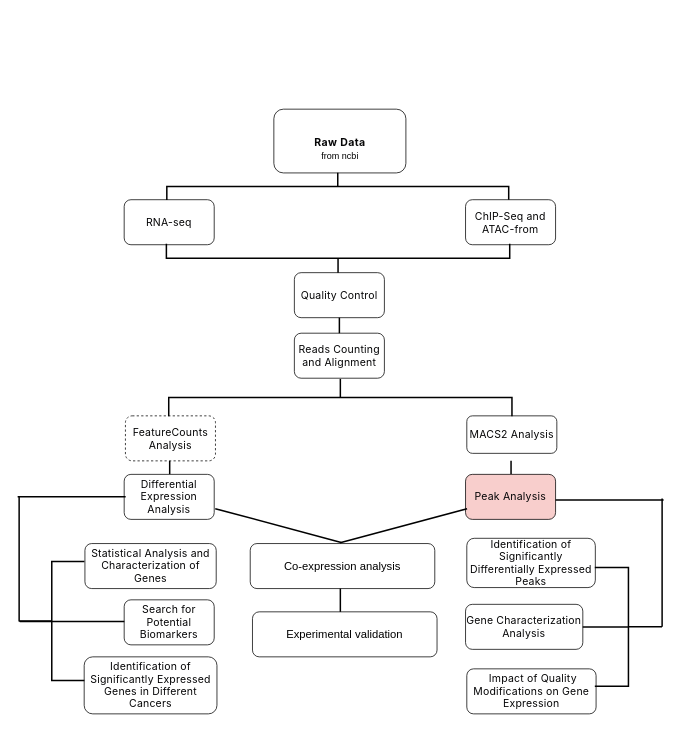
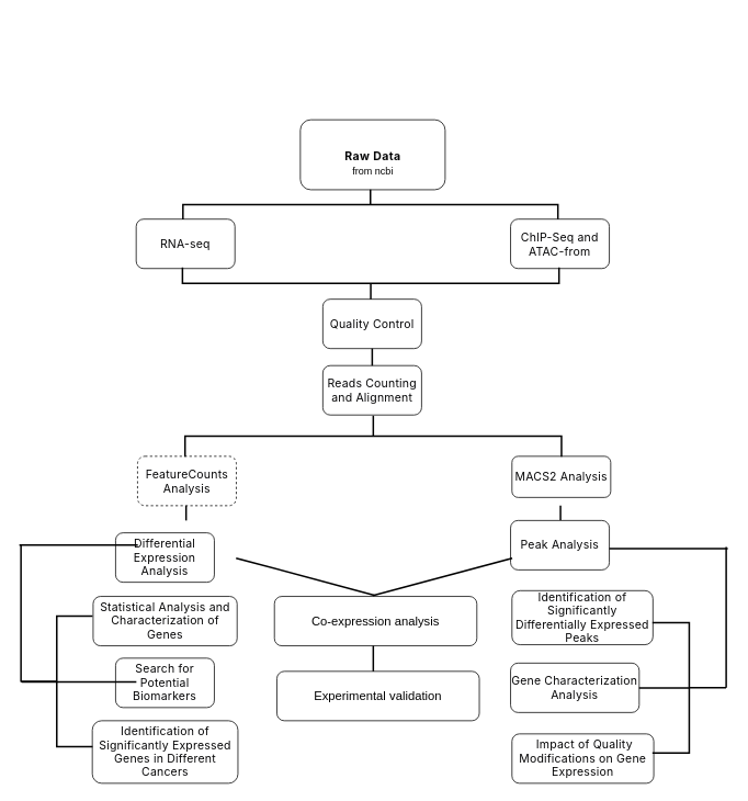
  <mxCell id="0" />
  <mxCell id="1" parent="0" />
  <mxCell id="2" value="&lt;h3 style=&quot;box-sizing: inherit; color: rgb(6, 6, 7); margin-bottom: 0px; font-size: 14px; line-height: 24px; margin-top: 1.14em; font-family: -apple-system, blinkmacsystemfont, &amp;quot;Helvetica Neue&amp;quot;, helvetica, &amp;quot;segoe ui&amp;quot;, arial, roboto, &amp;quot;PingFang SC&amp;quot;, miui, &amp;quot;Hiragino Sans GB&amp;quot;, &amp;quot;Microsoft Yahei&amp;quot;, sans-serif; letter-spacing: 0.5px; text-align: start;&quot;&gt;Raw Data&lt;/h3&gt;&lt;div&gt;from ncbi&lt;/div&gt;" style="rounded=1;whiteSpace=wrap;html=1;labelBackgroundColor=none;" vertex="1" parent="1"><mxGeometry x="364.5" y="145" width="176" height="85" as="geometry" /></mxCell>
  <mxCell id="3" value="&lt;span style=&quot;color: rgb(6, 6, 7); font-family: -apple-system, blinkmacsystemfont, &amp;quot;Helvetica Neue&amp;quot;, helvetica, &amp;quot;segoe ui&amp;quot;, arial, roboto, &amp;quot;PingFang SC&amp;quot;, miui, &amp;quot;Hiragino Sans GB&amp;quot;, &amp;quot;Microsoft Yahei&amp;quot;, sans-serif; font-size: 14px; letter-spacing: 0.25px; text-align: start; white-space-collapse: preserve;&quot;&gt;RNA-seq&lt;/span&gt;" style="rounded=1;whiteSpace=wrap;html=1;" vertex="1" parent="1"><mxGeometry x="165" y="265.7" width="120" height="60" as="geometry" /></mxCell>
  <mxCell id="4" value="" style="strokeWidth=2;html=1;shape=mxgraph.flowchart.annotation_2;align=left;labelPosition=right;pointerEvents=1;rotation=90;" vertex="1" parent="1"><mxGeometry x="431.64" y="20.12" width="36.08" height="455.68" as="geometry" /></mxCell>
  <mxCell id="5" value="&lt;span style=&quot;color: rgb(6, 6, 7); font-family: -apple-system, blinkmacsystemfont, &amp;quot;Helvetica Neue&amp;quot;, helvetica, &amp;quot;segoe ui&amp;quot;, arial, roboto, &amp;quot;PingFang SC&amp;quot;, miui, &amp;quot;Hiragino Sans GB&amp;quot;, &amp;quot;Microsoft Yahei&amp;quot;, sans-serif; font-size: 14px; letter-spacing: 0.25px; text-align: start; white-space-collapse: preserve;&quot;&gt;Quality Control&lt;/span&gt;" style="rounded=1;whiteSpace=wrap;html=1;" vertex="1" parent="1"><mxGeometry x="391.84" y="362.93" width="120" height="60" as="geometry" /></mxCell>
  <mxCell id="6" value="&lt;span style=&quot;color: rgb(6, 6, 7); font-family: -apple-system, blinkmacsystemfont, &amp;quot;Helvetica Neue&amp;quot;, helvetica, &amp;quot;segoe ui&amp;quot;, arial, roboto, &amp;quot;PingFang SC&amp;quot;, miui, &amp;quot;Hiragino Sans GB&amp;quot;, &amp;quot;Microsoft Yahei&amp;quot;, sans-serif; font-size: 14px; letter-spacing: 0.25px; text-align: start; white-space-collapse: preserve;&quot;&gt;Reads Counting and Alignment&lt;/span&gt;" style="rounded=1;whiteSpace=wrap;html=1;" vertex="1" parent="1"><mxGeometry x="391.84" y="443.61" width="120" height="60" as="geometry" /></mxCell>
  <mxCell id="7" value="&lt;span style=&quot;color: rgb(6, 6, 7); font-family: -apple-system, blinkmacsystemfont, &amp;quot;Helvetica Neue&amp;quot;, helvetica, &amp;quot;segoe ui&amp;quot;, arial, roboto, &amp;quot;PingFang SC&amp;quot;, miui, &amp;quot;Hiragino Sans GB&amp;quot;, &amp;quot;Microsoft Yahei&amp;quot;, sans-serif; font-size: 14px; letter-spacing: 0.25px; text-align: start; white-space-collapse: preserve;&quot;&gt;FeatureCounts Analysis&lt;/span&gt;" style="rounded=1;whiteSpace=wrap;html=1;dashed=1;" vertex="1" parent="1"><mxGeometry x="166.68" y="553.77" width="120" height="60" as="geometry" /></mxCell>
  <mxCell id="8" value="&lt;span style=&quot;color: rgb(6, 6, 7); font-family: -apple-system, blinkmacsystemfont, &amp;quot;Helvetica Neue&amp;quot;, helvetica, &amp;quot;segoe ui&amp;quot;, arial, roboto, &amp;quot;PingFang SC&amp;quot;, miui, &amp;quot;Hiragino Sans GB&amp;quot;, &amp;quot;Microsoft Yahei&amp;quot;, sans-serif; font-size: 14px; letter-spacing: 0.25px; text-align: start; white-space-collapse: preserve;&quot;&gt;ChIP-Seq and ATAC-from&lt;/span&gt;" style="rounded=1;whiteSpace=wrap;html=1;labelBackgroundColor=none;" vertex="1" parent="1"><mxGeometry x="620" y="265.7" width="120" height="60" as="geometry" /></mxCell>
  <mxCell id="9" value="&lt;span style=&quot;color: rgb(6, 6, 7); font-family: -apple-system, blinkmacsystemfont, &amp;quot;Helvetica Neue&amp;quot;, helvetica, &amp;quot;segoe ui&amp;quot;, arial, roboto, &amp;quot;PingFang SC&amp;quot;, miui, &amp;quot;Hiragino Sans GB&amp;quot;, &amp;quot;Microsoft Yahei&amp;quot;, sans-serif; font-size: 14px; font-style: normal; font-variant-ligatures: normal; font-variant-caps: normal; font-weight: 400; letter-spacing: 0.25px; orphans: 2; text-align: start; text-indent: 0px; text-transform: none; widows: 2; word-spacing: 0px; -webkit-text-stroke-width: 0px; white-space: pre-wrap; background-color: rgb(255, 255, 255); text-decoration-thickness: initial; text-decoration-style: initial; text-decoration-color: initial; display: inline !important; float: none;&quot;&gt;MACS2 Analysis&lt;/span&gt;" style="rounded=1;whiteSpace=wrap;html=1;labelBackgroundColor=none;" vertex="1" parent="1"><mxGeometry x="621.68" y="553.77" width="120" height="50" as="geometry" /></mxCell>
  <mxCell id="10" value="&lt;span style=&quot;color: rgb(6, 6, 7); font-family: -apple-system, blinkmacsystemfont, &amp;quot;Helvetica Neue&amp;quot;, helvetica, &amp;quot;segoe ui&amp;quot;, arial, roboto, &amp;quot;PingFang SC&amp;quot;, miui, &amp;quot;Hiragino Sans GB&amp;quot;, &amp;quot;Microsoft Yahei&amp;quot;, sans-serif; font-size: 14px; letter-spacing: 0.25px; text-align: start; white-space-collapse: preserve;&quot;&gt;Gene Characterization Analysis&lt;/span&gt;" style="rounded=1;whiteSpace=wrap;html=1;" vertex="1" parent="1"><mxGeometry x="620" y="805" width="156.31" height="60" as="geometry" /></mxCell>
  <mxCell id="11" value="&lt;span style=&quot;color: rgb(6, 6, 7); font-family: -apple-system, blinkmacsystemfont, &amp;quot;Helvetica Neue&amp;quot;, helvetica, &amp;quot;segoe ui&amp;quot;, arial, roboto, &amp;quot;PingFang SC&amp;quot;, miui, &amp;quot;Hiragino Sans GB&amp;quot;, &amp;quot;Microsoft Yahei&amp;quot;, sans-serif; font-size: 14px; letter-spacing: 0.25px; text-align: start; white-space-collapse: preserve;&quot;&gt;Identification of Significantly Differentially Expressed Peaks&lt;/span&gt;" style="rounded=1;whiteSpace=wrap;html=1;" vertex="1" parent="1"><mxGeometry x="621.68" y="717" width="171.32" height="65.65" as="geometry" /></mxCell>
  <mxCell id="12" value="&lt;span style=&quot;color: rgb(6, 6, 7); font-family: -apple-system, blinkmacsystemfont, &amp;quot;Helvetica Neue&amp;quot;, helvetica, &amp;quot;segoe ui&amp;quot;, arial, roboto, &amp;quot;PingFang SC&amp;quot;, miui, &amp;quot;Hiragino Sans GB&amp;quot;, &amp;quot;Microsoft Yahei&amp;quot;, sans-serif; font-size: 14px; letter-spacing: 0.25px; text-align: start; white-space-collapse: preserve;&quot;&gt; Impact of Quality Modifications on Gene Expression&lt;/span&gt;" style="rounded=1;whiteSpace=wrap;html=1;" vertex="1" parent="1"><mxGeometry x="621.68" y="891" width="172.31" height="60" as="geometry" /></mxCell>
  <mxCell id="13" value="&lt;span style=&quot;color: rgb(6, 6, 7); font-family: -apple-system, blinkmacsystemfont, &amp;quot;Helvetica Neue&amp;quot;, helvetica, &amp;quot;segoe ui&amp;quot;, arial, roboto, &amp;quot;PingFang SC&amp;quot;, miui, &amp;quot;Hiragino Sans GB&amp;quot;, &amp;quot;Microsoft Yahei&amp;quot;, sans-serif; font-size: 14px; letter-spacing: 0.25px; text-align: start; white-space-collapse: preserve;&quot;&gt;Statistical Analysis and Characterization of Genes&lt;/span&gt;" style="rounded=1;whiteSpace=wrap;html=1;" vertex="1" parent="1"><mxGeometry x="112.68" y="724" width="175" height="60" as="geometry" /></mxCell>
- <mxCell id="14" value="&lt;span style=&quot;color: rgb(6, 6, 7); font-family: -apple-system, blinkmacsystemfont, &amp;quot;Helvetica Neue&amp;quot;, helvetica, &amp;quot;segoe ui&amp;quot;, arial, roboto, &amp;quot;PingFang SC&amp;quot;, miui, &amp;quot;Hiragino Sans GB&amp;quot;, &amp;quot;Microsoft Yahei&amp;quot;, sans-serif; font-size: 14px; letter-spacing: 0.25px; text-align: start; white-space-collapse: preserve;&quot;&gt;Search for Potential Biomarkers&lt;/span&gt;" style="rounded=1;whiteSpace=wrap;html=1;" vertex="1" parent="1"><mxGeometry x="165" y="799" width="120" height="60" as="geometry" /></mxCell>
+ <mxCell id="14" value="&lt;span style=&quot;color: rgb(6, 6, 7); font-family: -apple-system, blinkmacsystemfont, &amp;quot;Helvetica Neue&amp;quot;, helvetica, &amp;quot;segoe ui&amp;quot;, arial, roboto, &amp;quot;PingFang SC&amp;quot;, miui, &amp;quot;Hiragino Sans GB&amp;quot;, &amp;quot;Microsoft Yahei&amp;quot;, sans-serif; font-size: 14px; letter-spacing: 0.25px; text-align: start; white-space-collapse: preserve;&quot;&gt;Search for Potential Biomarkers&lt;/span&gt;" style="rounded=1;whiteSpace=wrap;html=1;" vertex="1" parent="1"><mxGeometry x="140" y="799" width="120" height="60" as="geometry" /></mxCell>
  <mxCell id="15" value="&lt;span style=&quot;color: rgb(6, 6, 7); font-family: -apple-system, blinkmacsystemfont, &amp;quot;Helvetica Neue&amp;quot;, helvetica, &amp;quot;segoe ui&amp;quot;, arial, roboto, &amp;quot;PingFang SC&amp;quot;, miui, &amp;quot;Hiragino Sans GB&amp;quot;, &amp;quot;Microsoft Yahei&amp;quot;, sans-serif; font-size: 14px; letter-spacing: 0.25px; text-align: start; white-space-collapse: preserve;&quot;&gt;Identification of Significantly Expressed Genes in Different Cancers&lt;/span&gt;" style="rounded=1;whiteSpace=wrap;html=1;" vertex="1" parent="1"><mxGeometry x="111.68" y="875" width="177" height="76" as="geometry" /></mxCell>
  <mxCell id="16" value="" style="line;strokeWidth=2;direction=south;html=1;perimeter=backbonePerimeter;points=[];outlineConnect=0;" vertex="1" parent="1"><mxGeometry x="446.84" y="422.93" width="10" height="20.68" as="geometry" /></mxCell>
  <mxCell id="17" value="" style="line;strokeWidth=2;direction=south;html=1;perimeter=backbonePerimeter;points=[];outlineConnect=0;" vertex="1" parent="1"><mxGeometry x="220.66" y="613.77" width="10" height="18" as="geometry" /></mxCell>
  <mxCell id="18" value="" style="line;strokeWidth=2;direction=south;html=1;perimeter=backbonePerimeter;points=[];outlineConnect=0;" vertex="1" parent="1"><mxGeometry x="675.66" y="613.77" width="10" height="18" as="geometry" /></mxCell>
- <mxCell id="19" value="&lt;span style=&quot;color: rgb(6, 6, 7); font-family: -apple-system, blinkmacsystemfont, &amp;quot;Helvetica Neue&amp;quot;, helvetica, &amp;quot;segoe ui&amp;quot;, arial, roboto, &amp;quot;PingFang SC&amp;quot;, miui, &amp;quot;Hiragino Sans GB&amp;quot;, &amp;quot;Microsoft Yahei&amp;quot;, sans-serif; font-size: 14px; letter-spacing: 0.25px; text-align: start; white-space-collapse: preserve;&quot;&gt;Peak Analysis&lt;/span&gt;" style="rounded=1;whiteSpace=wrap;html=1;labelBackgroundColor=none;fillColor=#f8cecc;" vertex="1" parent="1"><mxGeometry x="620" y="631.77" width="120" height="60" as="geometry" /></mxCell>
- <mxCell id="20" value="&lt;span style=&quot;color: rgb(6, 6, 7); font-family: -apple-system, blinkmacsystemfont, &amp;quot;Helvetica Neue&amp;quot;, helvetica, &amp;quot;segoe ui&amp;quot;, arial, roboto, &amp;quot;PingFang SC&amp;quot;, miui, &amp;quot;Hiragino Sans GB&amp;quot;, &amp;quot;Microsoft Yahei&amp;quot;, sans-serif; font-size: 14px; letter-spacing: 0.25px; text-align: start; white-space-collapse: preserve;&quot;&gt;Differential Expression Analysis&lt;/span&gt;" style="rounded=1;whiteSpace=wrap;html=1;" vertex="1" parent="1"><mxGeometry x="165" y="631.77" width="120" height="60" as="geometry" /></mxCell>
+ <mxCell id="19" value="&lt;span style=&quot;color: rgb(6, 6, 7); font-family: -apple-system, blinkmacsystemfont, &amp;quot;Helvetica Neue&amp;quot;, helvetica, &amp;quot;segoe ui&amp;quot;, arial, roboto, &amp;quot;PingFang SC&amp;quot;, miui, &amp;quot;Hiragino Sans GB&amp;quot;, &amp;quot;Microsoft Yahei&amp;quot;, sans-serif; font-size: 14px; letter-spacing: 0.25px; text-align: start; white-space-collapse: preserve;&quot;&gt;Peak Analysis&lt;/span&gt;" style="rounded=1;whiteSpace=wrap;html=1;labelBackgroundColor=none;" vertex="1" parent="1"><mxGeometry x="620" y="631.77" width="120" height="60" as="geometry" /></mxCell>
+ <mxCell id="20" value="&lt;span style=&quot;color: rgb(6, 6, 7); font-family: -apple-system, blinkmacsystemfont, &amp;quot;Helvetica Neue&amp;quot;, helvetica, &amp;quot;segoe ui&amp;quot;, arial, roboto, &amp;quot;PingFang SC&amp;quot;, miui, &amp;quot;Hiragino Sans GB&amp;quot;, &amp;quot;Microsoft Yahei&amp;quot;, sans-serif; font-size: 14px; letter-spacing: 0.25px; text-align: start; white-space-collapse: preserve;&quot;&gt;Differential Expression Analysis&lt;/span&gt;" style="rounded=1;whiteSpace=wrap;html=1;" vertex="1" parent="1"><mxGeometry x="140" y="646.77" width="120" height="60" as="geometry" /></mxCell>
  <mxCell id="21" value="" style="strokeWidth=2;html=1;shape=mxgraph.flowchart.annotation_2;align=left;labelPosition=right;pointerEvents=1;rotation=-90;" vertex="1" parent="1"><mxGeometry x="430.69" y="115" width="38.76" height="457.62" as="geometry" /></mxCell>
  <mxCell id="22" value="" style="strokeWidth=2;html=1;shape=mxgraph.flowchart.annotation_2;align=left;labelPosition=right;pointerEvents=1;rotation=90;" vertex="1" parent="1"><mxGeometry x="428.28" y="300.64" width="49.69" height="457.48" as="geometry" /></mxCell>
  <mxCell id="23" value="&lt;font style=&quot;font-size: 15px;&quot;&gt;Co-expression analysis&lt;/font&gt;" style="rounded=1;whiteSpace=wrap;html=1;" vertex="1" parent="1"><mxGeometry x="333" y="724" width="246" height="60" as="geometry" /></mxCell>
  <mxCell id="24" value="&lt;font style=&quot;font-size: 15px;&quot;&gt;Experimental validation&lt;/font&gt;" style="rounded=1;whiteSpace=wrap;html=1;" vertex="1" parent="1"><mxGeometry x="336" y="815" width="246" height="60" as="geometry" /></mxCell>
  <mxCell id="25" value="" style="line;strokeWidth=2;direction=south;html=1;perimeter=backbonePerimeter;points=[];outlineConnect=0;" vertex="1" parent="1"><mxGeometry x="448.13" y="784" width="10" height="31" as="geometry" /></mxCell>
  <mxCell id="26" value="" style="line;strokeWidth=2;direction=south;html=1;perimeter=backbonePerimeter;points=[];outlineConnect=0;rotation=75;" vertex="1" parent="1"><mxGeometry x="532.44" y="612.57" width="10" height="175.23" as="geometry" /></mxCell>
  <mxCell id="27" value="" style="line;strokeWidth=2;direction=south;html=1;perimeter=backbonePerimeter;points=[];outlineConnect=0;rotation=105;" vertex="1" parent="1"><mxGeometry x="365.35" y="613.11" width="10" height="173.77" as="geometry" /></mxCell>
  <mxCell id="28" value="" style="line;strokeWidth=2;direction=south;html=1;perimeter=backbonePerimeter;points=[];outlineConnect=0;rotation=90;" vertex="1" parent="1"><mxGeometry x="807" y="594" width="10" height="144" as="geometry" /></mxCell>
  <mxCell id="29" value="" style="line;strokeWidth=2;direction=south;html=1;perimeter=backbonePerimeter;points=[];outlineConnect=0;rotation=90;" vertex="1" parent="1"><mxGeometry x="90" y="589.77" width="10" height="144" as="geometry" /></mxCell>
  <mxCell id="30" value="" style="line;strokeWidth=2;direction=south;html=1;perimeter=backbonePerimeter;points=[];outlineConnect=0;rotation=-180;" vertex="1" parent="1"><mxGeometry x="877" y="664" width="10" height="171" as="geometry" /></mxCell>
  <mxCell id="31" value="" style="line;strokeWidth=2;direction=south;html=1;perimeter=backbonePerimeter;points=[];outlineConnect=0;rotation=-180;" vertex="1" parent="1"><mxGeometry x="20" y="661" width="10" height="167" as="geometry" /></mxCell>
  <mxCell id="32" value="" style="strokeWidth=2;html=1;shape=mxgraph.flowchart.annotation_2;align=left;labelPosition=right;pointerEvents=1;rotation=0;" vertex="1" parent="1"><mxGeometry x="25" y="748" width="87" height="158.37" as="geometry" /></mxCell>
  <mxCell id="33" value="" style="strokeWidth=2;html=1;shape=mxgraph.flowchart.annotation_2;align=left;labelPosition=right;pointerEvents=1;rotation=-180;" vertex="1" parent="1"><mxGeometry x="792.31" y="755.81" width="89.62" height="158.37" as="geometry" /></mxCell>
  <mxCell id="34" value="" style="line;strokeWidth=2;direction=south;html=1;perimeter=backbonePerimeter;points=[];outlineConnect=0;rotation=90;" vertex="1" parent="1"><mxGeometry x="90.52" y="758.11" width="10" height="139.41" as="geometry" /></mxCell>
  <mxCell id="35" value="" style="line;strokeWidth=2;direction=south;html=1;perimeter=backbonePerimeter;points=[];outlineConnect=0;rotation=90;" vertex="1" parent="1"><mxGeometry x="801.5" y="804.87" width="10" height="60.63" as="geometry" /></mxCell>
